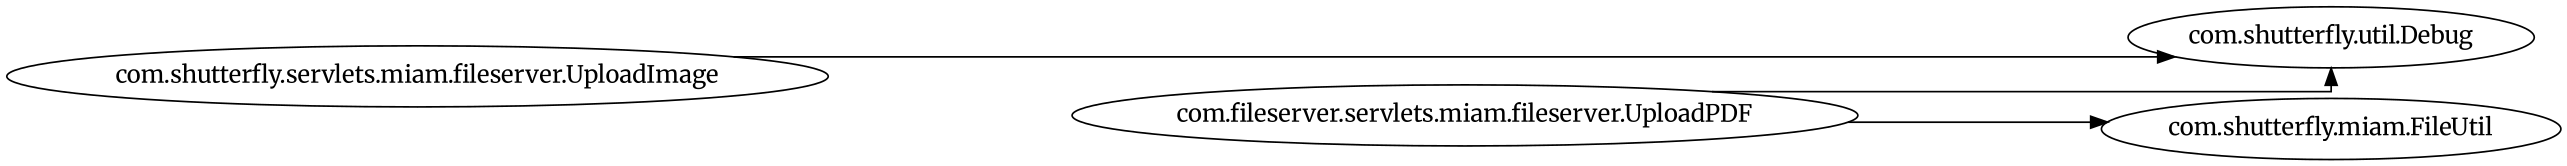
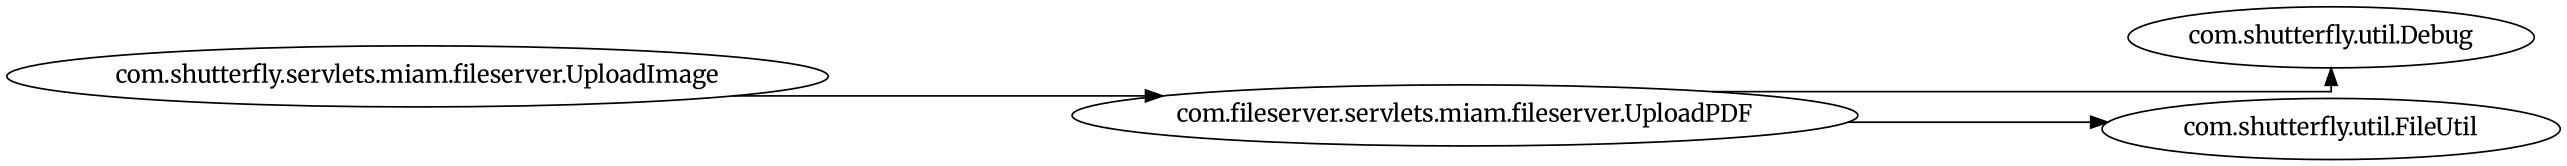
  digraph {
    concentrate=true
    fontname=Merriweather
    rankdir=LR
    ranksep=2.0
    splines=ortho
    node [fontname=Merriweather]
    edge [fontname=Merriweather]
    "com.shutterfly.servlets.miam.fileserver.UploadImage"
    "com.shutterfly.util.Debug"
    n3 [label="com.fileserver.servlets.miam.fileserver.UploadPDF"]
-   "com.shutterfly.util.FileUtil" [label="com.shutterfly.miam.FileUtil"]
-   "com.shutterfly.servlets.miam.fileserver.UploadImage" -> "com.shutterfly.util.Debug"
+   "com.shutterfly.util.FileUtil"
+   "com.shutterfly.servlets.miam.fileserver.UploadImage" -> n3
    n3 -> "com.shutterfly.util.Debug"
    n3 -> "com.shutterfly.util.FileUtil"
  }
